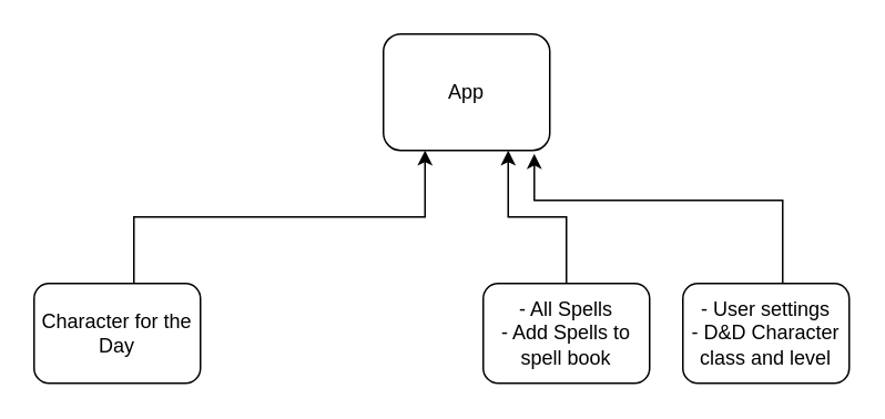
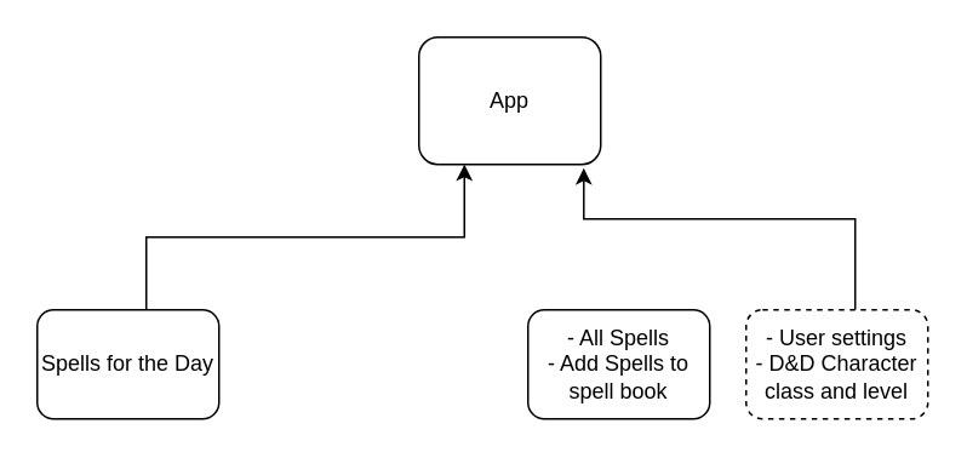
  <mxCell id="0" />
  <mxCell id="1" parent="0" />
  <mxCell id="2" value="App" style="rounded=1;whiteSpace=wrap;html=1;" parent="1" vertex="1"><mxGeometry x="230" y="20" width="100" height="70" as="geometry" /></mxCell>
  <mxCell id="3" style="edgeStyle=orthogonalEdgeStyle;rounded=0;orthogonalLoop=1;jettySize=auto;html=1;entryX=0.25;entryY=1;entryDx=0;entryDy=0;exitX=0.5;exitY=0;exitDx=0;exitDy=0;" edge="1" parent="1" source="4" target="2"><mxGeometry relative="1" as="geometry"><Array as="points"><mxPoint x="80" y="130" /><mxPoint x="255" y="130" /></Array></mxGeometry></mxCell>
- <mxCell id="4" value="Character for the Day" style="rounded=1;whiteSpace=wrap;html=1;" parent="1" vertex="1"><mxGeometry x="20" y="170" width="100" height="60" as="geometry" /></mxCell>
- <mxCell id="5" style="edgeStyle=orthogonalEdgeStyle;rounded=0;orthogonalLoop=1;jettySize=auto;html=1;entryX=0.75;entryY=1;entryDx=0;entryDy=0;" edge="1" parent="1" source="6" target="2"><mxGeometry relative="1" as="geometry" /></mxCell>
+ <mxCell id="4" value="Spells for the Day" style="rounded=1;whiteSpace=wrap;html=1;" parent="1" vertex="1"><mxGeometry x="20" y="170" width="100" height="60" as="geometry" /></mxCell>
  <mxCell id="6" value="- All Spells&lt;br&gt;- Add Spells to spell book" style="rounded=1;whiteSpace=wrap;html=1;" parent="1" vertex="1"><mxGeometry x="290" y="170" width="100" height="60" as="geometry" /></mxCell>
  <mxCell id="7" style="edgeStyle=orthogonalEdgeStyle;rounded=0;orthogonalLoop=1;jettySize=auto;html=1;entryX=0.907;entryY=1.029;entryDx=0;entryDy=0;entryPerimeter=0;" edge="1" parent="1" source="8" target="2"><mxGeometry relative="1" as="geometry"><Array as="points"><mxPoint x="470" y="120" /><mxPoint x="321" y="120" /></Array></mxGeometry></mxCell>
- <mxCell id="8" value="- User settings&lt;br&gt;- D&amp;amp;D Character class and level" style="rounded=1;whiteSpace=wrap;html=1;" vertex="1" parent="1"><mxGeometry x="410" y="170" width="100" height="60" as="geometry" /></mxCell>
+ <mxCell id="8" value="- User settings&lt;br&gt;- D&amp;amp;D Character class and level" style="rounded=1;whiteSpace=wrap;html=1;dashed=1;" vertex="1" parent="1"><mxGeometry x="410" y="170" width="100" height="60" as="geometry" /></mxCell>
